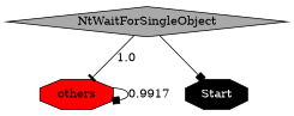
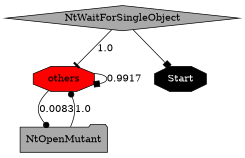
  digraph {
    node [fillcolor=darkgray shape=octagon style=filled]
    edge [arrowhead=box]
    n1 [label=NtWaitForSingleObject shape=diamond]
    n2 [fillcolor=red label=others]
    Start [fillcolor=black fontcolor=white]
+   n4 [label=NtOpenMutant shape=folder]
    n1 -> n2 [arrowhead=tee label=1.0]
    n1 -> Start
    n2 -> n2 [label=0.9917]
+   n2 -> n4 [arrowhead=dot label=0.0083]
+   n4 -> n2 [arrowhead=dot label=1.0]
  }
